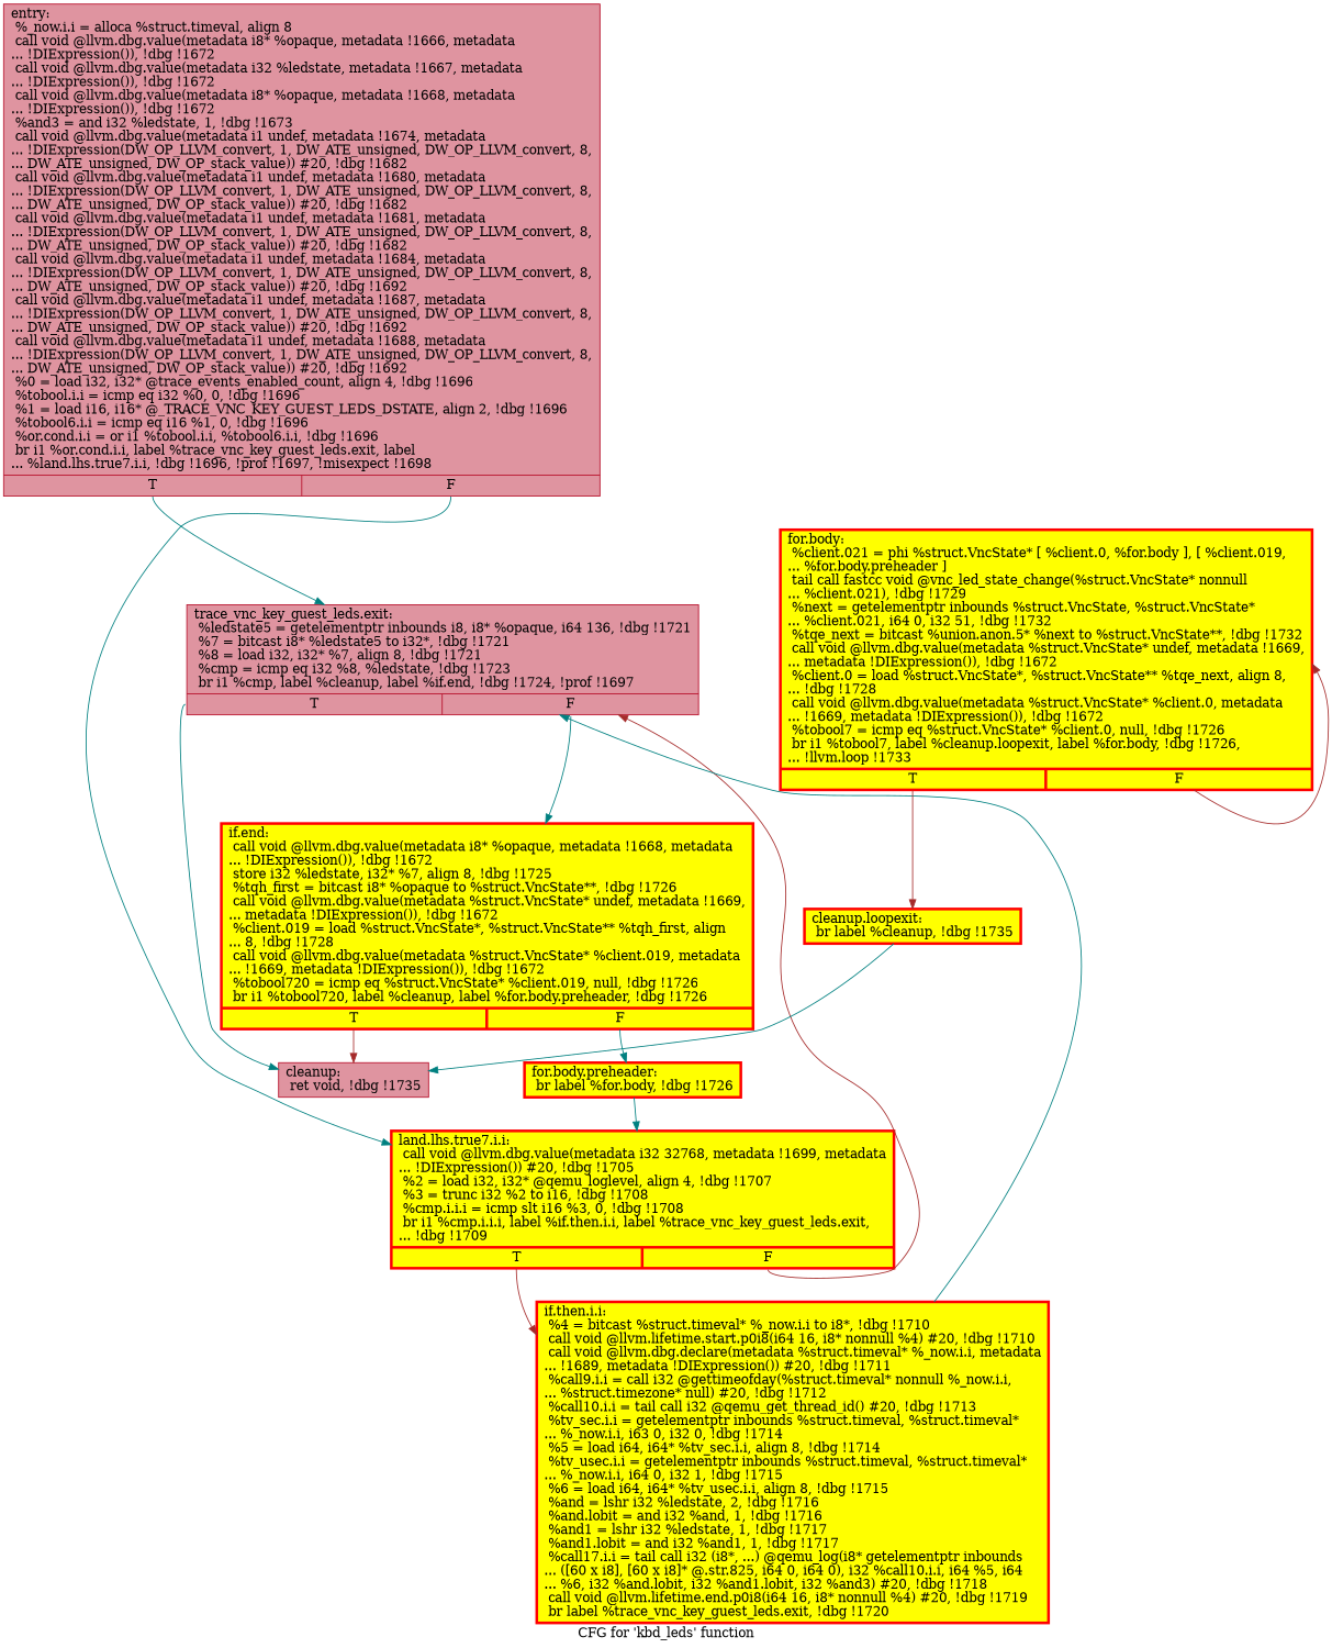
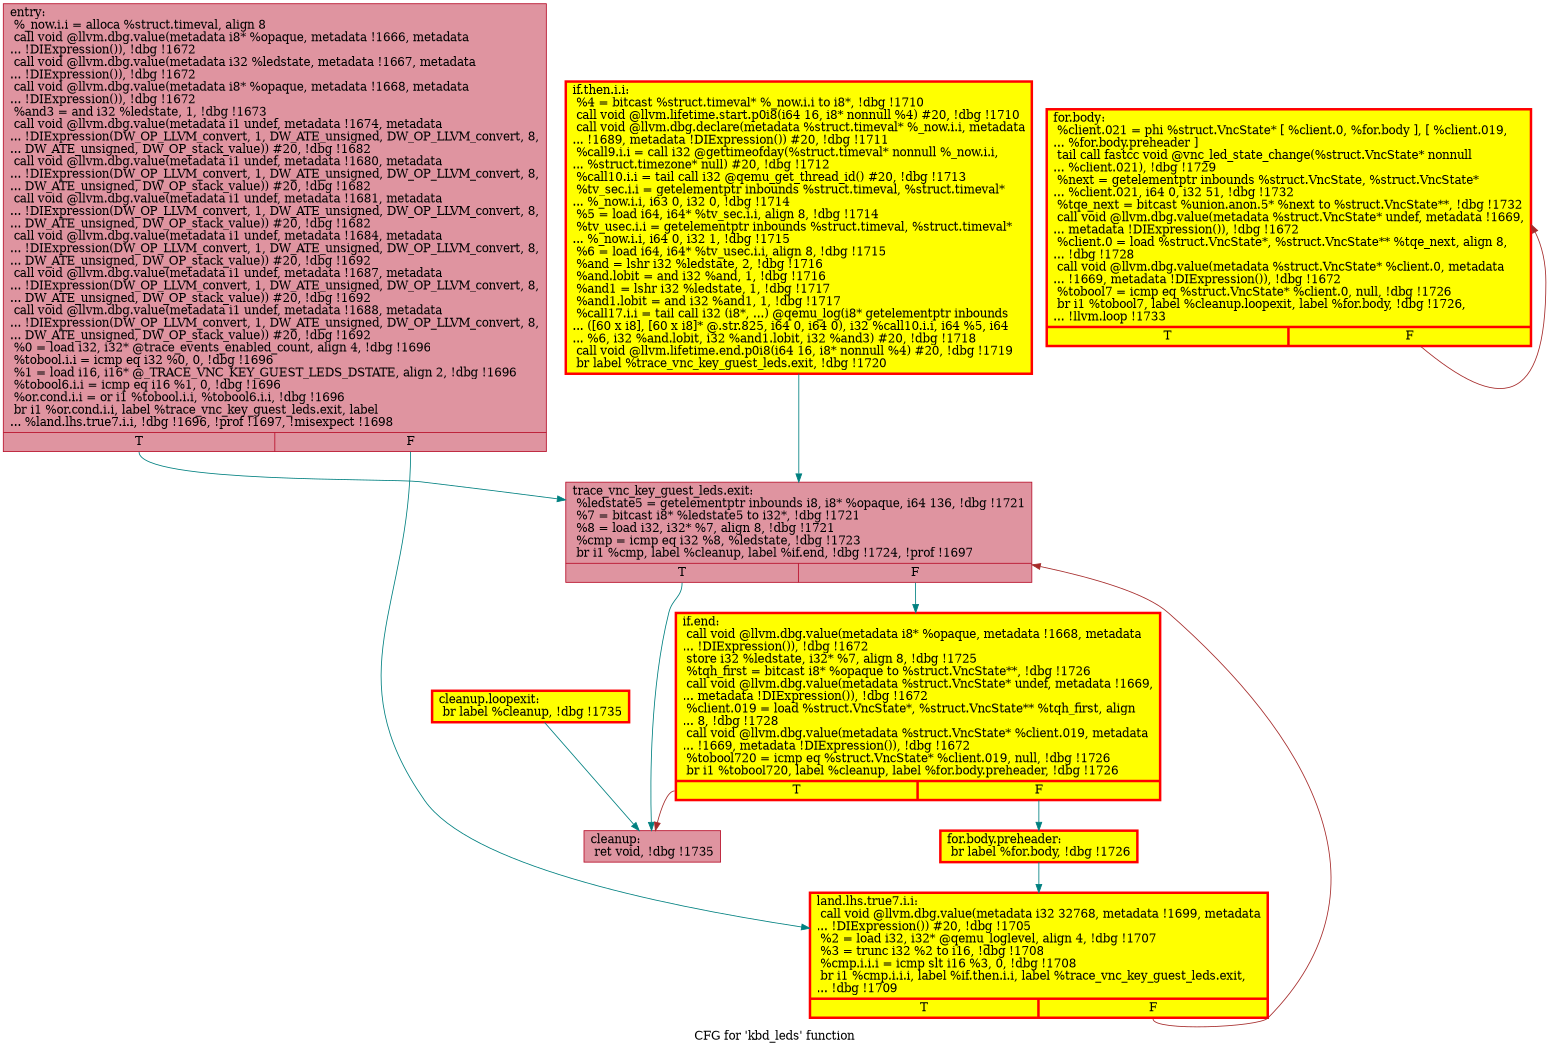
  digraph {
    label="CFG for 'kbd_leds' function"
    node [color=red fillcolor=yellow shape=record style=filled penwidth=3.0]
    edge [color=teal tailport=s0]
    n1 [color="#b70d28ff" fillcolor="#b70d2870" label="{entry:\l  %_now.i.i = alloca %struct.timeval, align 8\l  call void @llvm.dbg.value(metadata i8* %opaque, metadata !1666, metadata\l... !DIExpression()), !dbg !1672\l  call void @llvm.dbg.value(metadata i32 %ledstate, metadata !1667, metadata\l... !DIExpression()), !dbg !1672\l  call void @llvm.dbg.value(metadata i8* %opaque, metadata !1668, metadata\l... !DIExpression()), !dbg !1672\l  %and3 = and i32 %ledstate, 1, !dbg !1673\l  call void @llvm.dbg.value(metadata i1 undef, metadata !1674, metadata\l... !DIExpression(DW_OP_LLVM_convert, 1, DW_ATE_unsigned, DW_OP_LLVM_convert, 8,\l... DW_ATE_unsigned, DW_OP_stack_value)) #20, !dbg !1682\l  call void @llvm.dbg.value(metadata i1 undef, metadata !1680, metadata\l... !DIExpression(DW_OP_LLVM_convert, 1, DW_ATE_unsigned, DW_OP_LLVM_convert, 8,\l... DW_ATE_unsigned, DW_OP_stack_value)) #20, !dbg !1682\l  call void @llvm.dbg.value(metadata i1 undef, metadata !1681, metadata\l... !DIExpression(DW_OP_LLVM_convert, 1, DW_ATE_unsigned, DW_OP_LLVM_convert, 8,\l... DW_ATE_unsigned, DW_OP_stack_value)) #20, !dbg !1682\l  call void @llvm.dbg.value(metadata i1 undef, metadata !1684, metadata\l... !DIExpression(DW_OP_LLVM_convert, 1, DW_ATE_unsigned, DW_OP_LLVM_convert, 8,\l... DW_ATE_unsigned, DW_OP_stack_value)) #20, !dbg !1692\l  call void @llvm.dbg.value(metadata i1 undef, metadata !1687, metadata\l... !DIExpression(DW_OP_LLVM_convert, 1, DW_ATE_unsigned, DW_OP_LLVM_convert, 8,\l... DW_ATE_unsigned, DW_OP_stack_value)) #20, !dbg !1692\l  call void @llvm.dbg.value(metadata i1 undef, metadata !1688, metadata\l... !DIExpression(DW_OP_LLVM_convert, 1, DW_ATE_unsigned, DW_OP_LLVM_convert, 8,\l... DW_ATE_unsigned, DW_OP_stack_value)) #20, !dbg !1692\l  %0 = load i32, i32* @trace_events_enabled_count, align 4, !dbg !1696\l  %tobool.i.i = icmp eq i32 %0, 0, !dbg !1696\l  %1 = load i16, i16* @_TRACE_VNC_KEY_GUEST_LEDS_DSTATE, align 2, !dbg !1696\l  %tobool6.i.i = icmp eq i16 %1, 0, !dbg !1696\l  %or.cond.i.i = or i1 %tobool.i.i, %tobool6.i.i, !dbg !1696\l  br i1 %or.cond.i.i, label %trace_vnc_key_guest_leds.exit, label\l... %land.lhs.true7.i.i, !dbg !1696, !prof !1697, !misexpect !1698\l|{<s0>T|<s1>F}}" penwidth=""]
    n2 [color="#b70d28ff" fillcolor="#b70d2870" label="{trace_vnc_key_guest_leds.exit:                    \l  %ledstate5 = getelementptr inbounds i8, i8* %opaque, i64 136, !dbg !1721\l  %7 = bitcast i8* %ledstate5 to i32*, !dbg !1721\l  %8 = load i32, i32* %7, align 8, !dbg !1721\l  %cmp = icmp eq i32 %8, %ledstate, !dbg !1723\l  br i1 %cmp, label %cleanup, label %if.end, !dbg !1724, !prof !1697\l|{<s0>T|<s1>F}}" penwidth=""]
    n3 [label="{land.lhs.true7.i.i:                               \l  call void @llvm.dbg.value(metadata i32 32768, metadata !1699, metadata\l... !DIExpression()) #20, !dbg !1705\l  %2 = load i32, i32* @qemu_loglevel, align 4, !dbg !1707\l  %3 = trunc i32 %2 to i16, !dbg !1708\l  %cmp.i.i.i = icmp slt i16 %3, 0, !dbg !1708\l  br i1 %cmp.i.i.i, label %if.then.i.i, label %trace_vnc_key_guest_leds.exit,\l... !dbg !1709\l|{<s0>T|<s1>F}}"]
    n4 [color="#b70d28ff" fillcolor="#b70d2870" label="{cleanup:                                          \l  ret void, !dbg !1735\l}" penwidth=""]
    n5 [label="{if.end:                                           \l  call void @llvm.dbg.value(metadata i8* %opaque, metadata !1668, metadata\l... !DIExpression()), !dbg !1672\l  store i32 %ledstate, i32* %7, align 8, !dbg !1725\l  %tqh_first = bitcast i8* %opaque to %struct.VncState**, !dbg !1726\l  call void @llvm.dbg.value(metadata %struct.VncState* undef, metadata !1669,\l... metadata !DIExpression()), !dbg !1672\l  %client.019 = load %struct.VncState*, %struct.VncState** %tqh_first, align\l... 8, !dbg !1728\l  call void @llvm.dbg.value(metadata %struct.VncState* %client.019, metadata\l... !1669, metadata !DIExpression()), !dbg !1672\l  %tobool720 = icmp eq %struct.VncState* %client.019, null, !dbg !1726\l  br i1 %tobool720, label %cleanup, label %for.body.preheader, !dbg !1726\l|{<s0>T|<s1>F}}"]
    n6 [label="{if.then.i.i:                                      \l  %4 = bitcast %struct.timeval* %_now.i.i to i8*, !dbg !1710\l  call void @llvm.lifetime.start.p0i8(i64 16, i8* nonnull %4) #20, !dbg !1710\l  call void @llvm.dbg.declare(metadata %struct.timeval* %_now.i.i, metadata\l... !1689, metadata !DIExpression()) #20, !dbg !1711\l  %call9.i.i = call i32 @gettimeofday(%struct.timeval* nonnull %_now.i.i,\l... %struct.timezone* null) #20, !dbg !1712\l  %call10.i.i = tail call i32 @qemu_get_thread_id() #20, !dbg !1713\l  %tv_sec.i.i = getelementptr inbounds %struct.timeval, %struct.timeval*\l... %_now.i.i, i63 0, i32 0, !dbg !1714\l  %5 = load i64, i64* %tv_sec.i.i, align 8, !dbg !1714\l  %tv_usec.i.i = getelementptr inbounds %struct.timeval, %struct.timeval*\l... %_now.i.i, i64 0, i32 1, !dbg !1715\l  %6 = load i64, i64* %tv_usec.i.i, align 8, !dbg !1715\l  %and = lshr i32 %ledstate, 2, !dbg !1716\l  %and.lobit = and i32 %and, 1, !dbg !1716\l  %and1 = lshr i32 %ledstate, 1, !dbg !1717\l  %and1.lobit = and i32 %and1, 1, !dbg !1717\l  %call17.i.i = tail call i32 (i8*, ...) @qemu_log(i8* getelementptr inbounds\l... ([60 x i8], [60 x i8]* @.str.825, i64 0, i64 0), i32 %call10.i.i, i64 %5, i64\l... %6, i32 %and.lobit, i32 %and1.lobit, i32 %and3) #20, !dbg !1718\l  call void @llvm.lifetime.end.p0i8(i64 16, i8* nonnull %4) #20, !dbg !1719\l  br label %trace_vnc_key_guest_leds.exit, !dbg !1720\l}"]
    n7 [label="{for.body.preheader:                               \l  br label %for.body, !dbg !1726\l}"]
    n8 [label="{for.body:                                         \l  %client.021 = phi %struct.VncState* [ %client.0, %for.body ], [ %client.019,\l... %for.body.preheader ]\l  tail call fastcc void @vnc_led_state_change(%struct.VncState* nonnull\l... %client.021), !dbg !1729\l  %next = getelementptr inbounds %struct.VncState, %struct.VncState*\l... %client.021, i64 0, i32 51, !dbg !1732\l  %tqe_next = bitcast %union.anon.5* %next to %struct.VncState**, !dbg !1732\l  call void @llvm.dbg.value(metadata %struct.VncState* undef, metadata !1669,\l... metadata !DIExpression()), !dbg !1672\l  %client.0 = load %struct.VncState*, %struct.VncState** %tqe_next, align 8,\l... !dbg !1728\l  call void @llvm.dbg.value(metadata %struct.VncState* %client.0, metadata\l... !1669, metadata !DIExpression()), !dbg !1672\l  %tobool7 = icmp eq %struct.VncState* %client.0, null, !dbg !1726\l  br i1 %tobool7, label %cleanup.loopexit, label %for.body, !dbg !1726,\l... !llvm.loop !1733\l|{<s0>T|<s1>F}}"]
    n9 [label="{cleanup.loopexit:                                 \l  br label %cleanup, !dbg !1735\l}"]
    n1 -> n2
    n1 -> n3 [tailport=s1]
    n2 -> n4
    n2 -> n5 [tailport=s1]
    n3 -> n2 [color=brown tailport=s1]
-   n3 -> n6 [color=brown]
    n5 -> n4 [color=brown]
    n5 -> n7 [tailport=s1]
    n6 -> n2
    n7 -> n3
    n8 -> n8 [color=brown tailport=s1]
-   n8 -> n9 [color=brown]
    n9 -> n4
  }
